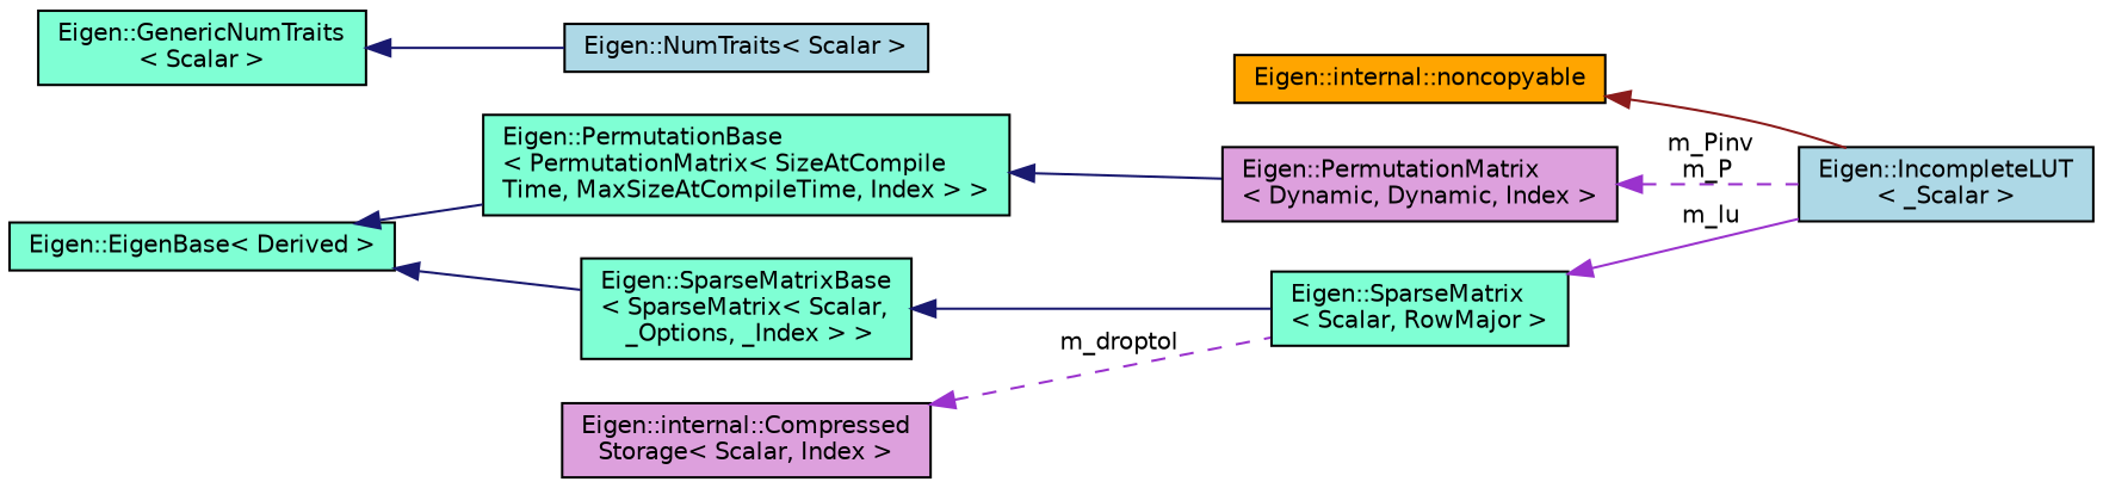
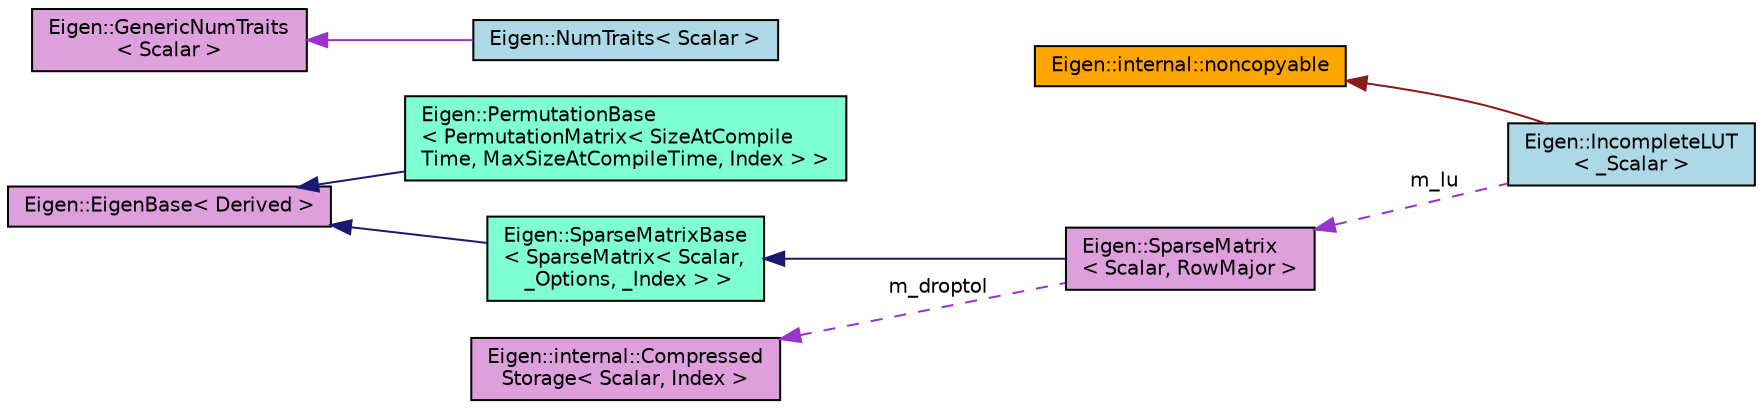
  digraph {
    rankdir=LR
    node [color=black fillcolor=plum fontname=Helvetica fontsize=10 shape=record style=filled]
    edge [color=midnightblue dir=back fontname=Helvetica fontsize=10 labelfontname=Helvetica labelfontsize=10 style=solid]
    n1 [fillcolor=lightblue fontcolor=black height=0.2 label="Eigen::IncompleteLUT\l\< _Scalar \>" width=0.4]
    n2 [fillcolor=orange height=0.2 label="Eigen::internal::noncopyable" width=0.4]
    n3 [fillcolor=lightblue height=0.2 label="Eigen::NumTraits\< Scalar \>" width=0.4]
-   n4 [fillcolor=aquamarine height=0.2 label="Eigen::GenericNumTraits\l\< Scalar \>" width=0.4]
-   n5 [fillcolor=aquamarine height=0.2 label="Eigen::SparseMatrix\l\< Scalar, RowMajor \>" width=0.4]
+   n4 [height=0.2 label="Eigen::GenericNumTraits\l\< Scalar \>" width=0.4]
+   n5 [height=0.2 label="Eigen::SparseMatrix\l\< Scalar, RowMajor \>" width=0.4]
    n6 [fillcolor=aquamarine height=0.2 label="Eigen::SparseMatrixBase\l\< SparseMatrix\< Scalar,\l _Options, _Index \> \>" width=0.4]
-   n7 [fillcolor=aquamarine height=0.2 label="Eigen::EigenBase\< Derived \>" width=0.4]
+   n7 [height=0.2 label="Eigen::EigenBase\< Derived \>" width=0.4]
    n8 [fillcolor=aquamarine height=0.2 label="Eigen::PermutationBase\l\< PermutationMatrix\< SizeAtCompile\lTime, MaxSizeAtCompileTime, Index \> \>" width=0.4]
-   n9 [height=0.2 label="Eigen::PermutationMatrix\l\< Dynamic, Dynamic, Index \>" width=0.4]
    n10 [height=0.2 label="Eigen::internal::Compressed\lStorage\< Scalar, Index \>" width=0.4]
    n2 -> n1 [color=firebrick4]
-   n4 -> n3
-   n5 -> n1 [color=darkorchid3 label=" m_lu"]
+   n4 -> n3 [color=darkorchid3]
+   n5 -> n1 [color=darkorchid3 label=" m_lu" style=dashed]
    n6 -> n5
    n7 -> n6
    n7 -> n8
-   n8 -> n9
-   n9 -> n1 [color=darkorchid3 label=" m_Pinv\nm_P" style=dashed]
    n10 -> n5 [color=darkorchid3 label=" m_droptol" style=dashed]
  }
